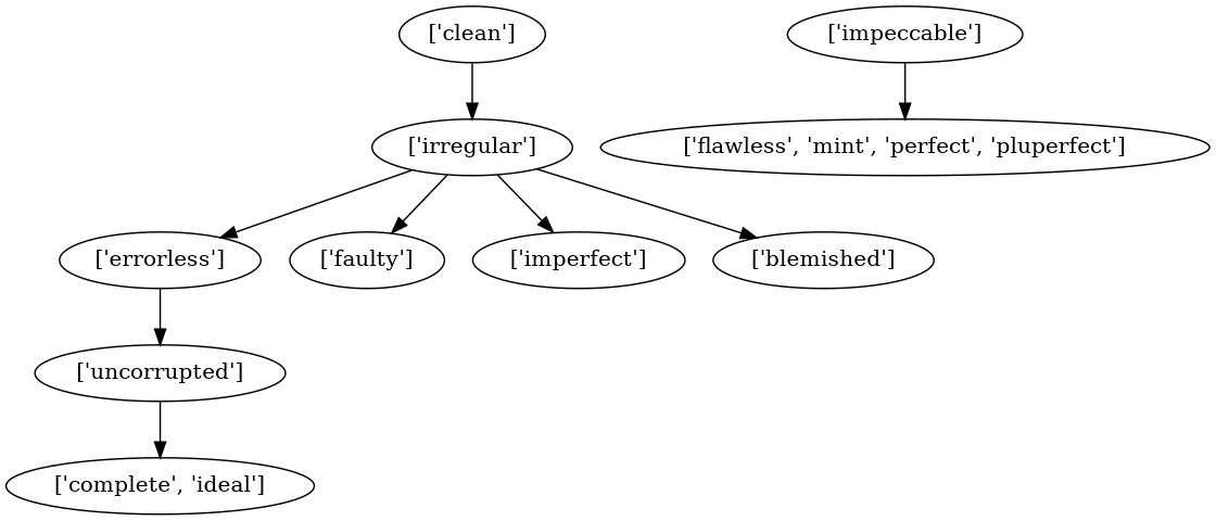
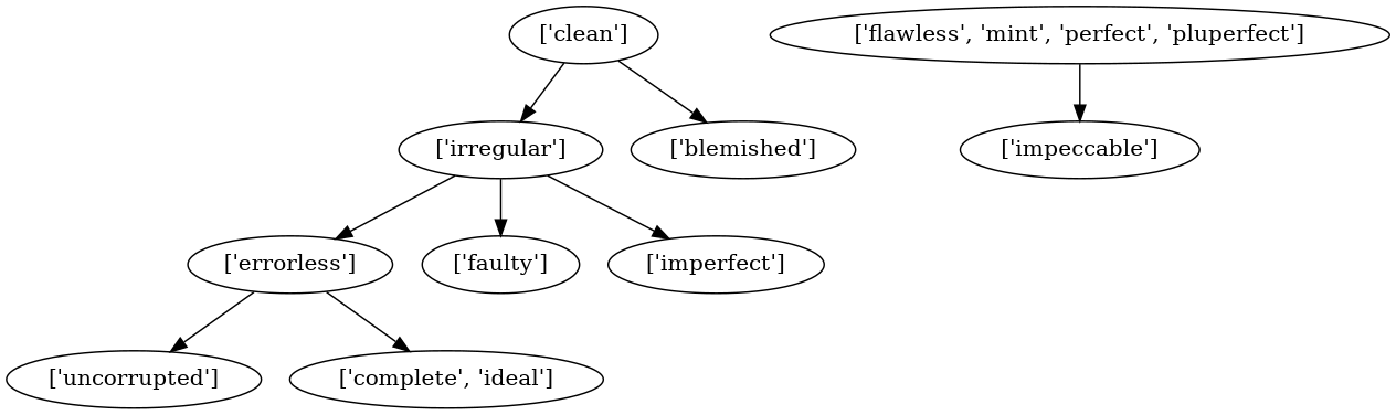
  strict digraph {
    "['errorless']"
    "['uncorrupted']"
    "['complete', 'ideal']"
    "['clean']"
    "['irregular']"
    "['faulty']"
    "['imperfect']"
    "['blemished']"
    "['flawless', 'mint', 'perfect', 'pluperfect']"
    "['impeccable']"
    "['errorless']" -> "['uncorrupted']"
-   "['uncorrupted']" -> "['complete', 'ideal']"
+   "['errorless']" -> "['complete', 'ideal']"
    "['clean']" -> "['irregular']"
    "['irregular']" -> "['errorless']"
    "['irregular']" -> "['faulty']"
    "['irregular']" -> "['imperfect']"
-   "['irregular']" -> "['blemished']"
-   "['impeccable']" -> "['flawless', 'mint', 'perfect', 'pluperfect']"
+   "['clean']" -> "['blemished']"
+   "['flawless', 'mint', 'perfect', 'pluperfect']" -> "['impeccable']"
  }
